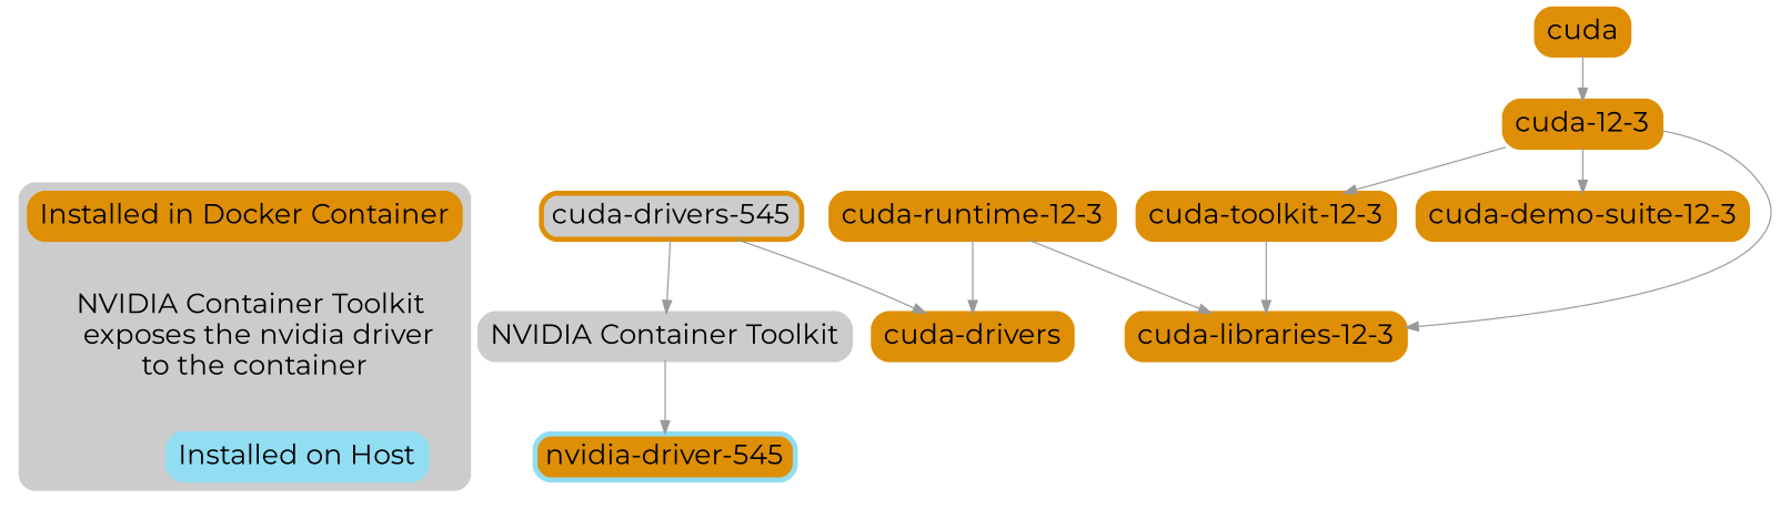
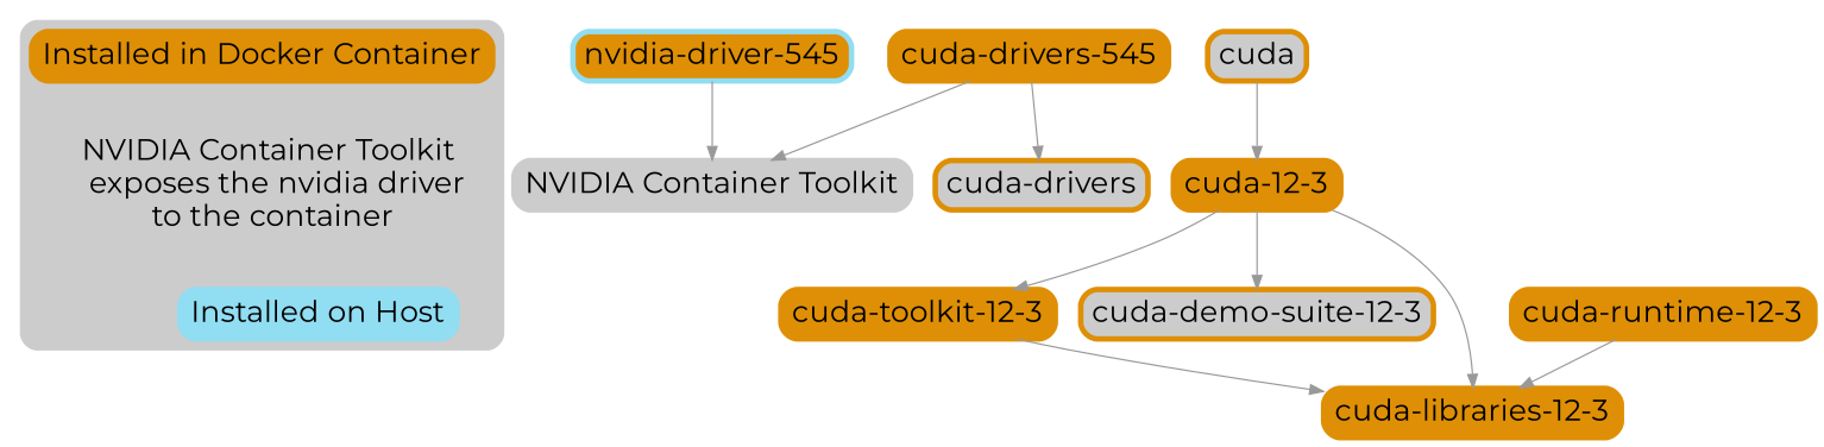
  digraph {
    fontname=Montserrat
    node [color="#de8f05" fontcolor=black fontname=Montserrat fontsize=22 penwidth=4 shape=box style="rounded,filled"]
    edge [color="#999999" fontname=Montserrat]
    n1 [label="Installed in Docker Container"]
    n2 [color="#cccccc" label="NVIDIA Container Toolkit \n exposes the nvidia driver\nto the container"]
    n3 [color="#91DDF2" label="Installed on Host"]
    n4 [color="#cccccc" label="NVIDIA Container Toolkit"]
-   cuda
+   cuda [fillcolor="#cccccc"]
    "cuda-12-3"
    "cuda-toolkit-12-3"
-   "cuda-demo-suite-12-3"
+   "cuda-demo-suite-12-3" [fillcolor="#cccccc"]
    "cuda-libraries-12-3"
    "cuda-runtime-12-3"
-   "cuda-drivers"
-   "cuda-drivers-545" [fillcolor="#cccccc"]
+   "cuda-drivers" [fillcolor="#cccccc"]
+   "cuda-drivers-545"
    "nvidia-driver-545" [color="#91DDF2" fillcolor="#de8f05"]
    subgraph cluster_1 {
      color="#cccccc"
      style="rounded,filled"
      n1
      n2
      n3
    }
    n1 -> n2 [style=invis]
    n1 -> n4 [style=invis]
    n2 -> n3 [style=invis]
    n4 -> n3 [style=invis]
-   n4 -> "nvidia-driver-545"
+   "nvidia-driver-545" -> n4
    cuda -> "cuda-12-3"
    "cuda-12-3" -> "cuda-toolkit-12-3"
    "cuda-12-3" -> "cuda-demo-suite-12-3"
    "cuda-12-3" -> "cuda-libraries-12-3"
    "cuda-toolkit-12-3" -> "cuda-libraries-12-3"
    "cuda-runtime-12-3" -> "cuda-libraries-12-3"
-   "cuda-runtime-12-3" -> "cuda-drivers"
    "cuda-drivers-545" -> n4
    "cuda-drivers-545" -> "cuda-drivers"
  }
